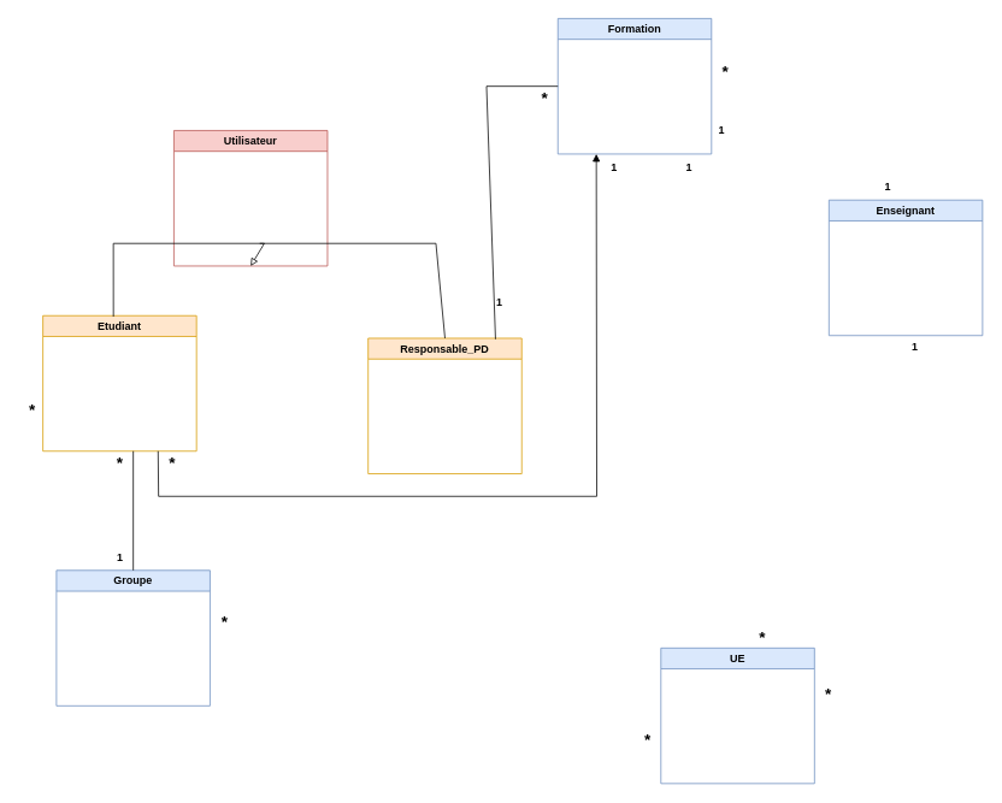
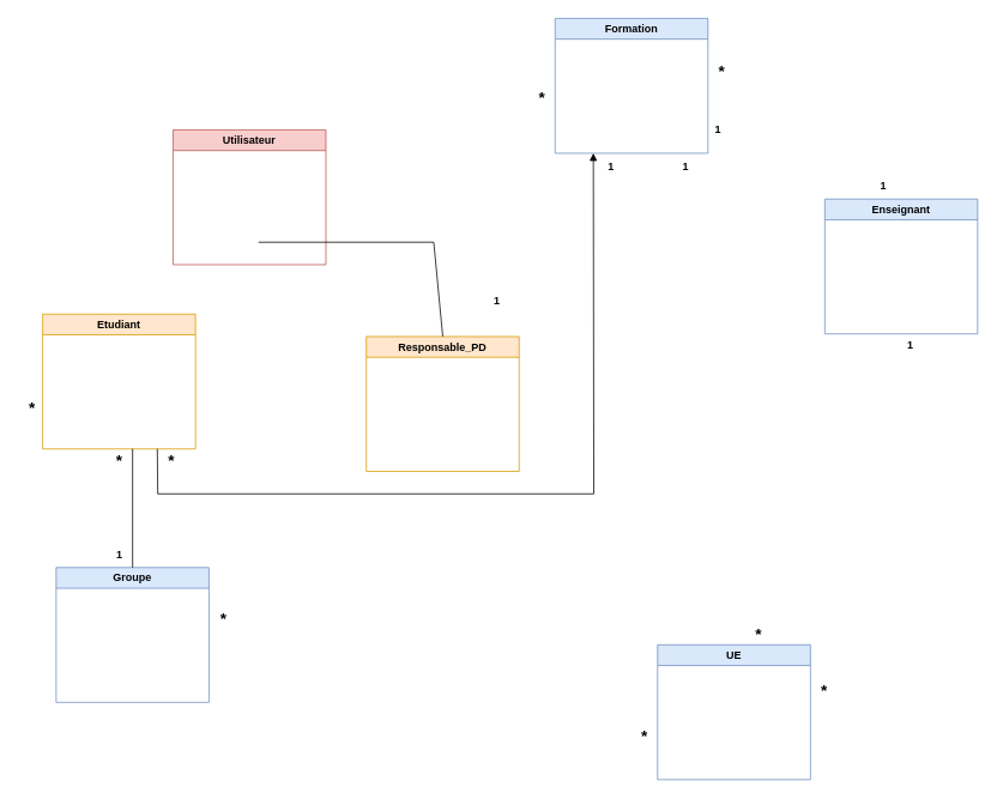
  <mxCell id="0" />
  <mxCell id="1" parent="0" />
  <mxCell id="2" value="Utilisateur" style="swimlane;whiteSpace=wrap;html=1;fillColor=#f8cecc;strokeColor=#b85450;" parent="1" vertex="1"><mxGeometry x="192" y="144" width="170" height="150" as="geometry" /></mxCell>
  <mxCell id="3" value="Etudiant" style="swimlane;whiteSpace=wrap;html=1;fillColor=#ffe6cc;strokeColor=#d79b00;" parent="1" vertex="1"><mxGeometry y="349" width="170" height="150" as="geometry" x="47" /></mxCell>
  <mxCell id="4" value="Responsable_PD" style="swimlane;whiteSpace=wrap;html=1;fillColor=#ffe6cc;strokeColor=#d79b00;" parent="1" vertex="1"><mxGeometry x="407" y="374" width="170" height="150" as="geometry" /></mxCell>
- <mxCell id="5" value="" style="endArrow=block;html=1;rounded=0;entryX=0.5;entryY=1;entryDx=0;entryDy=0;exitX=0.459;exitY=0.007;exitDx=0;exitDy=0;exitPerimeter=0;endFill=0;" parent="1" source="3" target="2" edge="1"><mxGeometry width="50" height="50" relative="1" as="geometry"><mxPoint x="447" y="349" as="sourcePoint" /><mxPoint x="497" y="299" as="targetPoint" /><Array as="points"><mxPoint x="125" y="269" /><mxPoint x="292" y="269" /></Array></mxGeometry></mxCell>
  <mxCell id="6" value="" style="endArrow=none;html=1;rounded=0;entryX=0.5;entryY=0;entryDx=0;entryDy=0;" parent="1" target="4" edge="1"><mxGeometry width="50" height="50" relative="1" as="geometry"><mxPoint x="287" y="269" as="sourcePoint" /><mxPoint x="497" y="299" as="targetPoint" /><Array as="points"><mxPoint x="482" y="269" /></Array></mxGeometry></mxCell>
  <mxCell id="7" value="Formation" style="swimlane;whiteSpace=wrap;html=1;fillColor=#dae8fc;strokeColor=#6c8ebf;" parent="1" vertex="1"><mxGeometry x="617" y="20" width="170" height="150" as="geometry" /></mxCell>
  <mxCell id="8" value="Groupe" style="swimlane;whiteSpace=wrap;html=1;fillColor=#dae8fc;strokeColor=#6c8ebf;" parent="1" vertex="1"><mxGeometry x="62" y="631" width="170" height="150" as="geometry" /></mxCell>
  <mxCell id="9" value="" style="endArrow=none;html=1;rounded=0;entryX=0.5;entryY=0;entryDx=0;entryDy=0;" parent="1" target="8" edge="1"><mxGeometry width="50" height="50" relative="1" as="geometry"><mxPoint x="147" y="499" as="sourcePoint" /><mxPoint x="497" y="299" as="targetPoint" /></mxGeometry></mxCell>
  <mxCell id="10" value="UE" style="swimlane;whiteSpace=wrap;html=1;fillColor=#dae8fc;strokeColor=#6c8ebf;" parent="1" vertex="1"><mxGeometry x="731" y="717" width="170" height="150" as="geometry" /></mxCell>
  <mxCell id="11" value="" style="endArrow=block;html=1;rounded=0;entryX=0.25;entryY=1;entryDx=0;entryDy=0;exitX=0.75;exitY=1;exitDx=0;exitDy=0;" parent="1" source="3" target="7" edge="1"><mxGeometry width="50" height="50" relative="1" as="geometry"><mxPoint x="447" y="409" as="sourcePoint" /><mxPoint x="497" y="359" as="targetPoint" /><Array as="points"><mxPoint x="175" y="549" /><mxPoint x="660" y="549" /></Array></mxGeometry></mxCell>
  <mxCell id="12" value="&lt;b&gt;&lt;font style=&quot;font-size: 18px;&quot;&gt;*&lt;/font&gt;&lt;/b&gt;" style="text;html=1;align=center;verticalAlign=middle;resizable=0;points=[];autosize=1;strokeColor=none;fillColor=none;" parent="1" vertex="1"><mxGeometry x="20" y="434" width="30" height="40" as="geometry" /></mxCell>
  <mxCell id="13" value="&lt;b&gt;&lt;font style=&quot;font-size: 18px;&quot;&gt;*&lt;/font&gt;&lt;/b&gt;" style="text;html=1;align=center;verticalAlign=middle;resizable=0;points=[];autosize=1;strokeColor=none;fillColor=none;" parent="1" vertex="1"><mxGeometry x="787" y="59" width="30" height="40" as="geometry" /></mxCell>
  <mxCell id="14" value="&lt;b&gt;1&lt;/b&gt;" style="text;html=1;align=center;verticalAlign=middle;resizable=0;points=[];autosize=1;strokeColor=none;fillColor=none;" parent="1" vertex="1"><mxGeometry x="117" y="602" width="30" height="30" as="geometry" /></mxCell>
  <mxCell id="15" value="&lt;b&gt;&lt;font style=&quot;font-size: 18px;&quot;&gt;*&lt;/font&gt;&lt;/b&gt;" style="text;html=1;align=center;verticalAlign=middle;resizable=0;points=[];autosize=1;strokeColor=none;fillColor=none;" parent="1" vertex="1"><mxGeometry x="117" y="493" width="30" height="40" as="geometry" /></mxCell>
  <mxCell id="16" value="&lt;b&gt;1&lt;/b&gt;" style="text;html=1;align=center;verticalAlign=middle;resizable=0;points=[];autosize=1;strokeColor=none;fillColor=none;" parent="1" vertex="1"><mxGeometry x="783" y="129" width="30" height="30" as="geometry" /></mxCell>
  <mxCell id="17" value="&lt;b&gt;&lt;font style=&quot;font-size: 18px;&quot;&gt;*&lt;/font&gt;&lt;/b&gt;" style="text;html=1;align=center;verticalAlign=middle;resizable=0;points=[];autosize=1;strokeColor=none;fillColor=none;" parent="1" vertex="1"><mxGeometry x="828" y="686" width="30" height="40" as="geometry" /></mxCell>
  <mxCell id="18" value="&lt;b&gt;&lt;font style=&quot;font-size: 18px;&quot;&gt;*&lt;/font&gt;&lt;/b&gt;" style="text;html=1;align=center;verticalAlign=middle;resizable=0;points=[];autosize=1;strokeColor=none;fillColor=none;" parent="1" vertex="1"><mxGeometry x="175" y="493" width="30" height="40" as="geometry" /></mxCell>
  <mxCell id="19" value="&lt;b&gt;1&lt;/b&gt;" style="text;html=1;align=center;verticalAlign=middle;resizable=0;points=[];autosize=1;strokeColor=none;fillColor=none;" parent="1" vertex="1"><mxGeometry x="664" y="170" width="30" height="30" as="geometry" /></mxCell>
- <mxCell id="20" value="" style="endArrow=none;html=1;rounded=0;entryX=0;entryY=0.5;entryDx=0;entryDy=0;exitX=0.829;exitY=0.007;exitDx=0;exitDy=0;exitPerimeter=0;" parent="1" source="4" target="7" edge="1"><mxGeometry width="50" height="50" relative="1" as="geometry"><mxPoint x="447" y="469" as="sourcePoint" /><mxPoint x="497" y="419" as="targetPoint" /><Array as="points"><mxPoint x="538" y="95" /></Array></mxGeometry></mxCell>
  <mxCell id="21" value="&lt;b&gt;&lt;font style=&quot;font-size: 18px;&quot;&gt;*&lt;/font&gt;&lt;/b&gt;" style="text;html=1;align=center;verticalAlign=middle;resizable=0;points=[];autosize=1;strokeColor=none;fillColor=none;" parent="1" vertex="1"><mxGeometry x="587" y="89" width="30" height="40" as="geometry" /></mxCell>
  <mxCell id="22" value="&lt;b&gt;1&lt;/b&gt;" style="text;html=1;align=center;verticalAlign=middle;resizable=0;points=[];autosize=1;strokeColor=none;fillColor=none;" parent="1" vertex="1"><mxGeometry x="537" y="319" width="30" height="30" as="geometry" /></mxCell>
  <mxCell id="23" value="Enseignant" style="swimlane;whiteSpace=wrap;html=1;fillColor=#dae8fc;strokeColor=#6c8ebf;" parent="1" vertex="1"><mxGeometry x="917" y="221" width="170" height="150" as="geometry" /></mxCell>
  <mxCell id="24" value="&lt;b&gt;&lt;font style=&quot;font-size: 18px;&quot;&gt;*&lt;/font&gt;&lt;/b&gt;" style="text;html=1;align=center;verticalAlign=middle;resizable=0;points=[];autosize=1;strokeColor=none;fillColor=none;" parent="1" vertex="1"><mxGeometry x="901" y="749" width="30" height="40" as="geometry" /></mxCell>
  <mxCell id="25" value="&lt;b&gt;1&lt;/b&gt;" style="text;html=1;align=center;verticalAlign=middle;resizable=0;points=[];autosize=1;strokeColor=none;fillColor=none;" parent="1" vertex="1"><mxGeometry x="997" y="369" width="30" height="30" as="geometry" /></mxCell>
  <mxCell id="26" value="&lt;b&gt;&lt;font style=&quot;font-size: 18px;&quot;&gt;*&lt;/font&gt;&lt;/b&gt;" style="text;html=1;align=center;verticalAlign=middle;resizable=0;points=[];autosize=1;strokeColor=none;fillColor=none;" parent="1" vertex="1"><mxGeometry x="233" y="669" width="30" height="40" as="geometry" /></mxCell>
  <mxCell id="27" value="&lt;b&gt;1&lt;/b&gt;" style="text;html=1;align=center;verticalAlign=middle;resizable=0;points=[];autosize=1;strokeColor=none;fillColor=none;" vertex="1" parent="1"><mxGeometry x="967" y="191" width="30" height="30" as="geometry" /></mxCell>
  <mxCell id="28" value="&lt;b&gt;&lt;font style=&quot;font-size: 18px;&quot;&gt;*&lt;/font&gt;&lt;/b&gt;" style="text;html=1;align=center;verticalAlign=middle;resizable=0;points=[];autosize=1;strokeColor=none;fillColor=none;" vertex="1" parent="1"><mxGeometry x="701" y="799" width="30" height="40" as="geometry" /></mxCell>
  <mxCell id="29" value="&lt;b&gt;1&lt;/b&gt;" style="text;html=1;align=center;verticalAlign=middle;resizable=0;points=[];autosize=1;strokeColor=none;fillColor=none;" vertex="1" parent="1"><mxGeometry x="747" y="170" width="30" height="30" as="geometry" /></mxCell>
